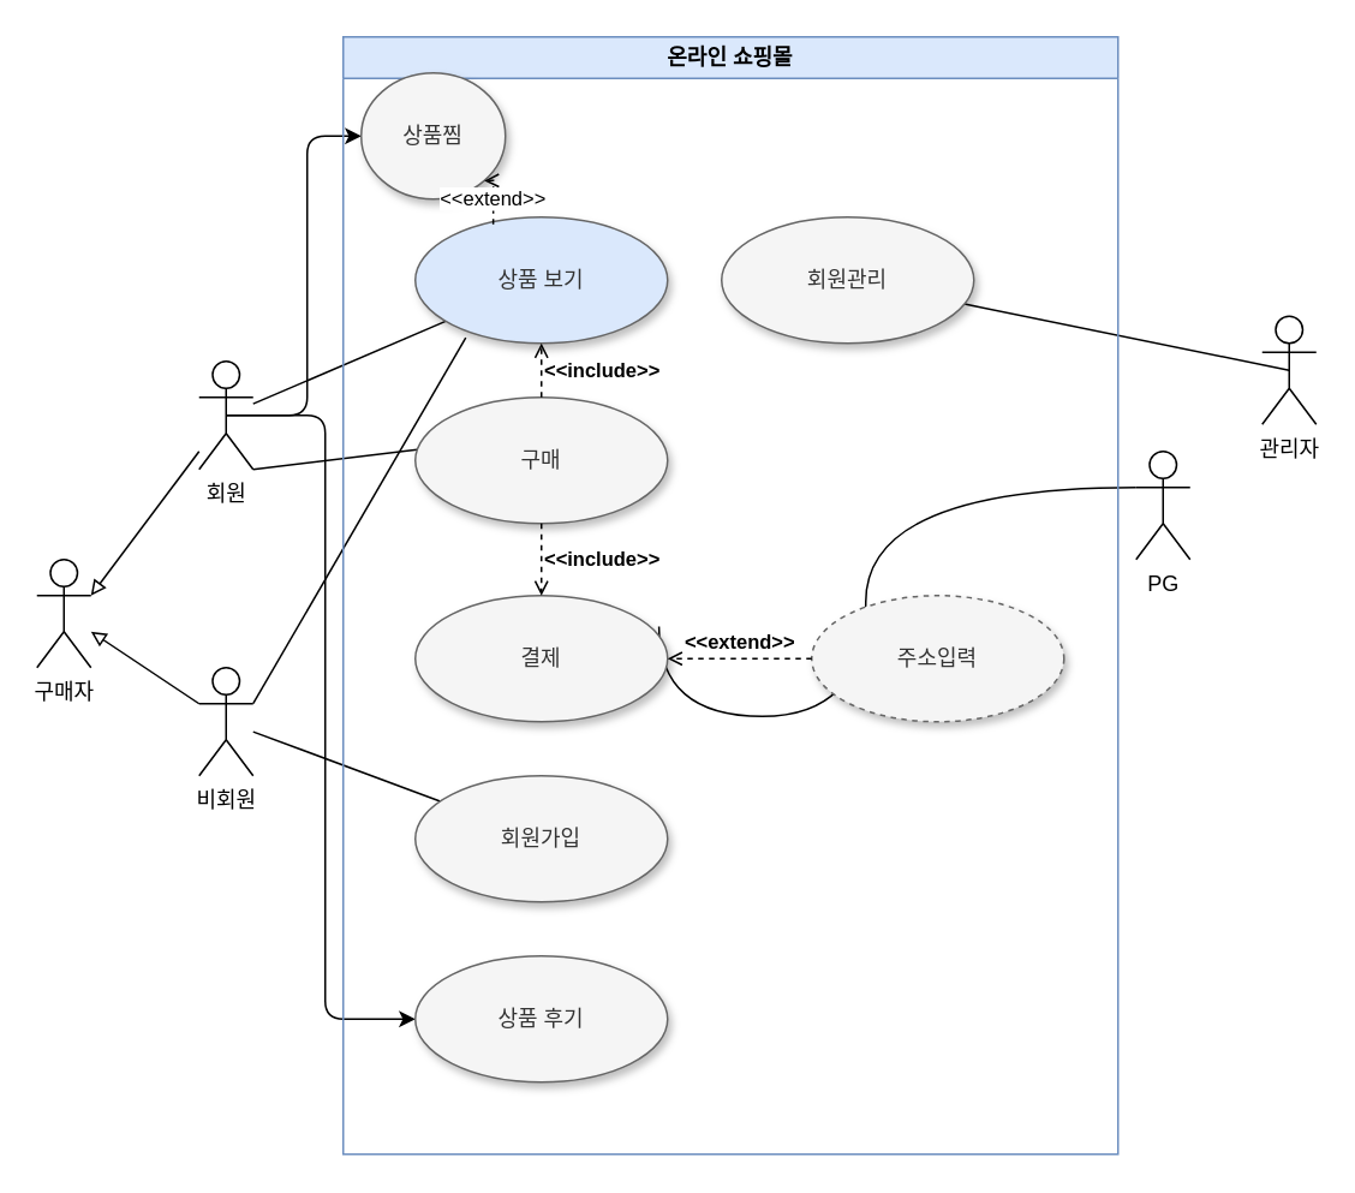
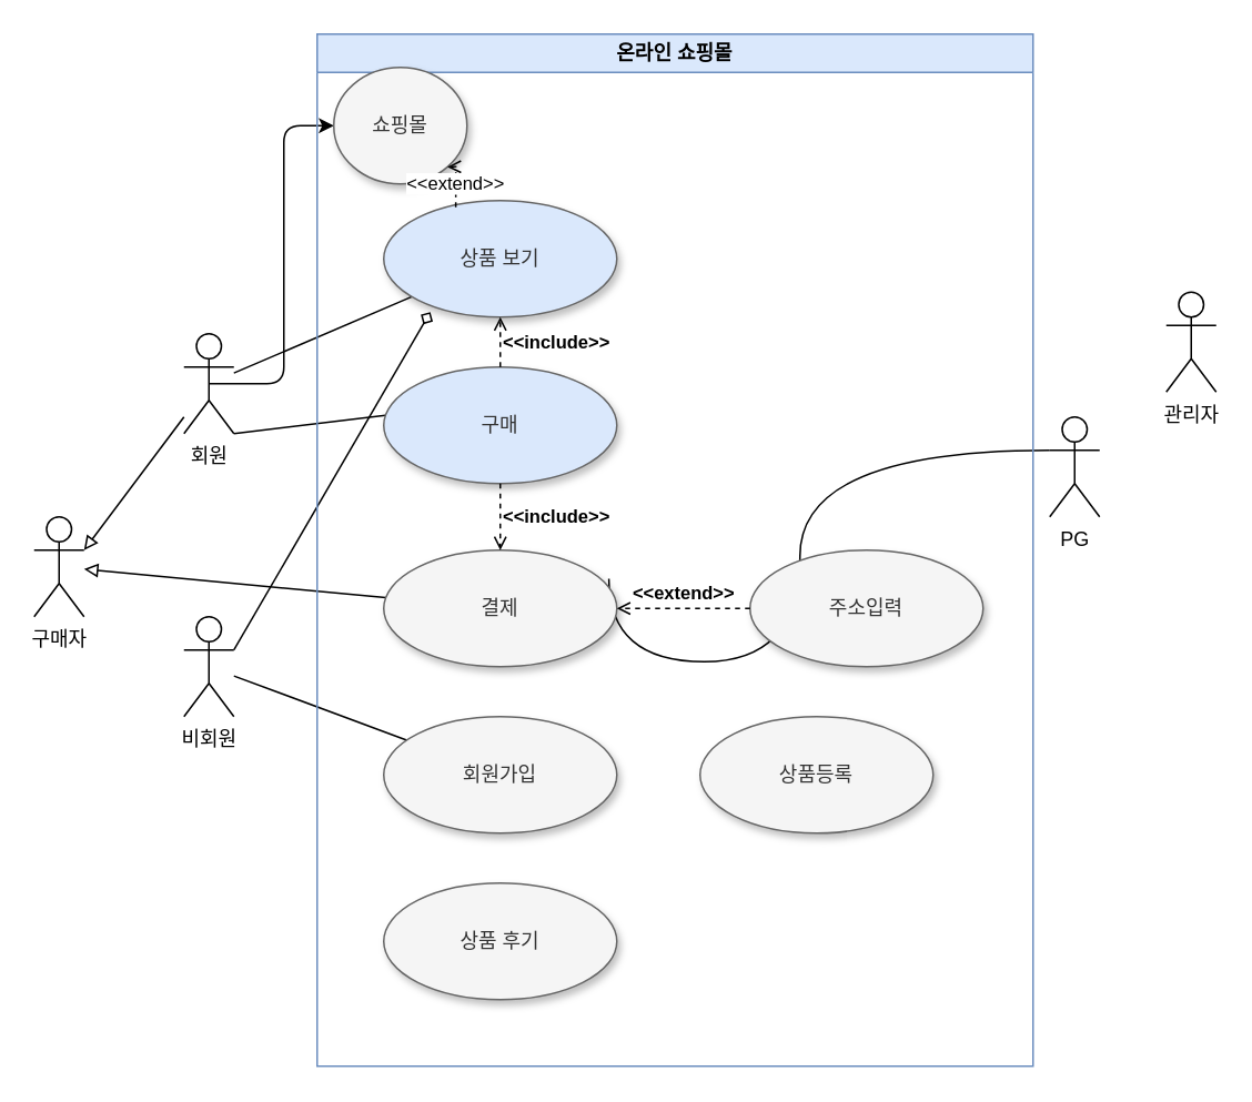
  <mxCell id="0" />
  <mxCell id="1" parent="0" />
  <mxCell id="2" value="" style="rounded=0;orthogonalLoop=1;jettySize=auto;html=1;endArrow=none;endFill=0;" edge="1" parent="1" source="5" target="21"><mxGeometry relative="1" as="geometry" /></mxCell>
- <mxCell id="3" style="edgeStyle=orthogonalEdgeStyle;rounded=1;orthogonalLoop=1;jettySize=auto;html=1;exitX=0.5;exitY=0.5;exitDx=0;exitDy=0;exitPerimeter=0;entryX=0;entryY=0.5;entryDx=0;entryDy=0;curved=0;" edge="1" parent="1" source="5" target="28"><mxGeometry relative="1" as="geometry"><Array as="points"><mxPoint x="180" y="230" /><mxPoint x="180" y="565" /></Array></mxGeometry></mxCell>
  <mxCell id="4" style="edgeStyle=orthogonalEdgeStyle;rounded=1;orthogonalLoop=1;jettySize=auto;html=1;exitX=0.5;exitY=0.5;exitDx=0;exitDy=0;exitPerimeter=0;entryX=0;entryY=0.5;entryDx=0;entryDy=0;curved=0;" edge="1" parent="1" source="5" target="29"><mxGeometry relative="1" as="geometry" /></mxCell>
  <mxCell id="5" value="회원" style="shape=umlActor;verticalLabelPosition=bottom;verticalAlign=top;html=1;outlineConnect=0;" vertex="1" parent="1"><mxGeometry x="110" y="200" width="30" height="60" as="geometry" /></mxCell>
- <mxCell id="6" value="" style="rounded=0;orthogonalLoop=1;jettySize=auto;html=1;startArrow=block;startFill=0;endArrow=none;endFill=0;" edge="1" parent="1" source="8" target="10"><mxGeometry relative="1" as="geometry"><mxPoint x="130" y="340" as="targetPoint" /></mxGeometry></mxCell>
+ <mxCell id="6" value="" style="rounded=0;orthogonalLoop=1;jettySize=auto;html=1;startArrow=block;startFill=0;endArrow=none;endFill=0;" edge="1" parent="1" source="8" target="24"><mxGeometry relative="1" as="geometry"><mxPoint x="130" y="340" as="targetPoint" /></mxGeometry></mxCell>
  <mxCell id="7" style="rounded=0;orthogonalLoop=1;jettySize=auto;html=1;exitX=1;exitY=0.333;exitDx=0;exitDy=0;exitPerimeter=0;endArrow=none;endFill=0;startArrow=block;startFill=0;" edge="1" parent="1" source="8" target="5"><mxGeometry relative="1" as="geometry" /></mxCell>
  <mxCell id="8" value="구매자" style="shape=umlActor;verticalLabelPosition=bottom;verticalAlign=top;html=1;outlineConnect=0;" vertex="1" parent="1"><mxGeometry x="20" y="310" width="30" height="60" as="geometry" /></mxCell>
  <mxCell id="9" value="" style="rounded=0;orthogonalLoop=1;jettySize=auto;html=1;endArrow=none;endFill=0;" edge="1" parent="1" source="10" target="18"><mxGeometry relative="1" as="geometry" /></mxCell>
  <mxCell id="10" value="비회원" style="shape=umlActor;verticalLabelPosition=bottom;verticalAlign=top;html=1;outlineConnect=0;" vertex="1" parent="1"><mxGeometry x="110" y="370" width="30" height="60" as="geometry" /></mxCell>
- <mxCell id="11" style="rounded=0;orthogonalLoop=1;jettySize=auto;html=1;exitX=0.5;exitY=0.5;exitDx=0;exitDy=0;exitPerimeter=0;endArrow=none;endFill=0;" edge="1" parent="1" source="12" target="19"><mxGeometry relative="1" as="geometry" /></mxCell>
  <mxCell id="12" value="관리자" style="shape=umlActor;verticalLabelPosition=bottom;verticalAlign=top;html=1;outlineConnect=0;" vertex="1" parent="1"><mxGeometry x="700" y="175" width="30" height="60" as="geometry" /></mxCell>
  <mxCell id="13" value="PG" style="shape=umlActor;verticalLabelPosition=bottom;verticalAlign=top;html=1;outlineConnect=0;" vertex="1" parent="1"><mxGeometry x="630" y="250" width="30" height="60" as="geometry" /></mxCell>
- <mxCell id="14" style="rounded=0;orthogonalLoop=1;jettySize=auto;html=1;exitX=1;exitY=0.333;exitDx=0;exitDy=0;exitPerimeter=0;entryX=0.2;entryY=0.957;entryDx=0;entryDy=0;entryPerimeter=0;endArrow=none;endFill=0;" edge="1" parent="1" source="10" target="21"><mxGeometry relative="1" as="geometry" /></mxCell>
+ <mxCell id="14" style="rounded=0;orthogonalLoop=1;jettySize=auto;html=1;exitX=1;exitY=0.333;exitDx=0;exitDy=0;exitPerimeter=0;entryX=0.2;entryY=0.957;entryDx=0;entryDy=0;entryPerimeter=0;endArrow=diamond;endFill=0;" edge="1" parent="1" source="10" target="21"><mxGeometry relative="1" as="geometry" /></mxCell>
  <mxCell id="15" style="rounded=0;orthogonalLoop=1;jettySize=auto;html=1;exitX=0;exitY=0.333;exitDx=0;exitDy=0;exitPerimeter=0;entryX=0.966;entryY=0.246;entryDx=0;entryDy=0;entryPerimeter=0;endArrow=none;endFill=0;edgeStyle=orthogonalEdgeStyle;elbow=vertical;curved=1;" edge="1" parent="1" source="13" target="24"><mxGeometry relative="1" as="geometry"><Array as="points"><mxPoint x="480" y="270" /><mxPoint x="480" y="397" /></Array></mxGeometry></mxCell>
  <mxCell id="16" style="rounded=0;orthogonalLoop=1;jettySize=auto;html=1;exitX=1;exitY=1;exitDx=0;exitDy=0;exitPerimeter=0;entryX=0.017;entryY=0.411;entryDx=0;entryDy=0;entryPerimeter=0;endArrow=none;endFill=0;" edge="1" parent="1" source="5" target="22"><mxGeometry relative="1" as="geometry" /></mxCell>
  <mxCell id="17" value="온라인 쇼핑몰" style="swimlane;whiteSpace=wrap;html=1;fillColor=#dae8fc;strokeColor=#6c8ebf;" vertex="1" parent="1"><mxGeometry x="190" y="20" width="430" height="620" as="geometry" /></mxCell>
  <mxCell id="18" value="회원가입" style="ellipse;whiteSpace=wrap;html=1;fillColor=#f5f5f5;strokeColor=#666666;fontColor=#333333;shadow=1;" vertex="1" parent="17"><mxGeometry x="40" y="410" width="140" height="70" as="geometry" /></mxCell>
- <mxCell id="19" value="회원관리" style="ellipse;whiteSpace=wrap;html=1;fillColor=#f5f5f5;strokeColor=#666666;fontColor=#333333;shadow=1;" vertex="1" parent="17"><mxGeometry x="210" y="100" width="140" height="70" as="geometry" /></mxCell>
- <mxCell id="20" value="주소입력" style="ellipse;whiteSpace=wrap;html=1;fillColor=#f5f5f5;strokeColor=#666666;fontColor=#333333;shadow=1;dashed=1;" vertex="1" parent="17"><mxGeometry x="260" y="310" width="140" height="70" as="geometry" /></mxCell>
+ <mxCell id="20" value="주소입력" style="ellipse;whiteSpace=wrap;html=1;fillColor=#f5f5f5;strokeColor=#666666;fontColor=#333333;shadow=1;" vertex="1" parent="17"><mxGeometry x="260" y="310" width="140" height="70" as="geometry" /></mxCell>
  <mxCell id="21" value="상품 보기" style="ellipse;whiteSpace=wrap;html=1;fillColor=#dae8fc;strokeColor=#666666;fontColor=#333333;shadow=1;" vertex="1" parent="17"><mxGeometry x="40" y="100" width="140" height="70" as="geometry" /></mxCell>
- <mxCell id="22" value="구매" style="ellipse;whiteSpace=wrap;html=1;fillColor=#f5f5f5;strokeColor=#666666;fontColor=#333333;shadow=1;" vertex="1" parent="17"><mxGeometry x="40" y="200" width="140" height="70" as="geometry" /></mxCell>
+ <mxCell id="22" value="구매" style="ellipse;whiteSpace=wrap;html=1;fillColor=#dae8fc;strokeColor=#666666;fontColor=#333333;shadow=1;" vertex="1" parent="17"><mxGeometry x="40" y="200" width="140" height="70" as="geometry" /></mxCell>
  <mxCell id="23" value="&amp;lt;&amp;lt;include&amp;gt;&amp;gt;" style="edgeStyle=orthogonalEdgeStyle;rounded=0;orthogonalLoop=1;jettySize=auto;html=1;exitX=0.5;exitY=0;exitDx=0;exitDy=0;entryX=0.5;entryY=1;entryDx=0;entryDy=0;dashed=1;endArrow=open;endFill=0;labelPosition=right;verticalLabelPosition=middle;align=left;verticalAlign=middle;fontStyle=1" edge="1" parent="17" source="22" target="21"><mxGeometry relative="1" as="geometry" /></mxCell>
  <mxCell id="24" value="결제" style="ellipse;whiteSpace=wrap;html=1;fillColor=#f5f5f5;strokeColor=#666666;fontColor=#333333;shadow=1;" vertex="1" parent="17"><mxGeometry x="40" y="310" width="140" height="70" as="geometry" /></mxCell>
  <mxCell id="25" value="&amp;lt;&amp;lt;include&amp;gt;&amp;gt;" style="edgeStyle=orthogonalEdgeStyle;rounded=0;orthogonalLoop=1;jettySize=auto;html=1;exitX=0.5;exitY=1;exitDx=0;exitDy=0;entryX=0.5;entryY=0;entryDx=0;entryDy=0;dashed=1;endArrow=open;endFill=0;labelPosition=right;verticalLabelPosition=middle;align=left;verticalAlign=middle;fontStyle=1" edge="1" parent="17" source="22" target="24"><mxGeometry relative="1" as="geometry" /></mxCell>
  <mxCell id="26" value="&amp;lt;&amp;lt;extend&amp;gt;&amp;gt;" style="edgeStyle=orthogonalEdgeStyle;rounded=0;orthogonalLoop=1;jettySize=auto;html=1;dashed=1;endArrow=open;endFill=0;verticalAlign=bottom;fontStyle=1" edge="1" parent="17" source="20" target="24"><mxGeometry relative="1" as="geometry" /></mxCell>
+ <mxCell id="27" value="상품등록" style="ellipse;whiteSpace=wrap;html=1;fillColor=#f5f5f5;strokeColor=#666666;fontColor=#333333;shadow=1;" vertex="1" parent="17"><mxGeometry x="230" y="410" width="140" height="70" as="geometry" /></mxCell>
  <mxCell id="28" value="상품 후기" style="ellipse;whiteSpace=wrap;html=1;fillColor=#f5f5f5;strokeColor=#666666;fontColor=#333333;shadow=1;" vertex="1" parent="17"><mxGeometry x="40" y="510" width="140" height="70" as="geometry" /></mxCell>
- <mxCell id="29" value="상품찜" style="ellipse;whiteSpace=wrap;html=1;fillColor=#f5f5f5;strokeColor=#666666;fontColor=#333333;shadow=1;" vertex="1" parent="17"><mxGeometry x="10" y="20" width="80" height="70" as="geometry" /></mxCell>
+ <mxCell id="29" value="쇼핑몰" style="ellipse;whiteSpace=wrap;html=1;fillColor=#f5f5f5;strokeColor=#666666;fontColor=#333333;shadow=1;" vertex="1" parent="17"><mxGeometry x="10" y="20" width="80" height="70" as="geometry" /></mxCell>
  <mxCell id="30" value="&amp;lt;&amp;lt;extend&amp;gt;&amp;gt;" style="edgeStyle=orthogonalEdgeStyle;rounded=0;orthogonalLoop=1;jettySize=auto;html=1;exitX=1;exitY=1;exitDx=0;exitDy=0;entryX=0.309;entryY=0.077;entryDx=0;entryDy=0;entryPerimeter=0;startArrow=open;startFill=0;endArrow=none;endFill=0;dashed=1;" edge="1" parent="17" source="29" target="21"><mxGeometry relative="1" as="geometry" /></mxCell>
